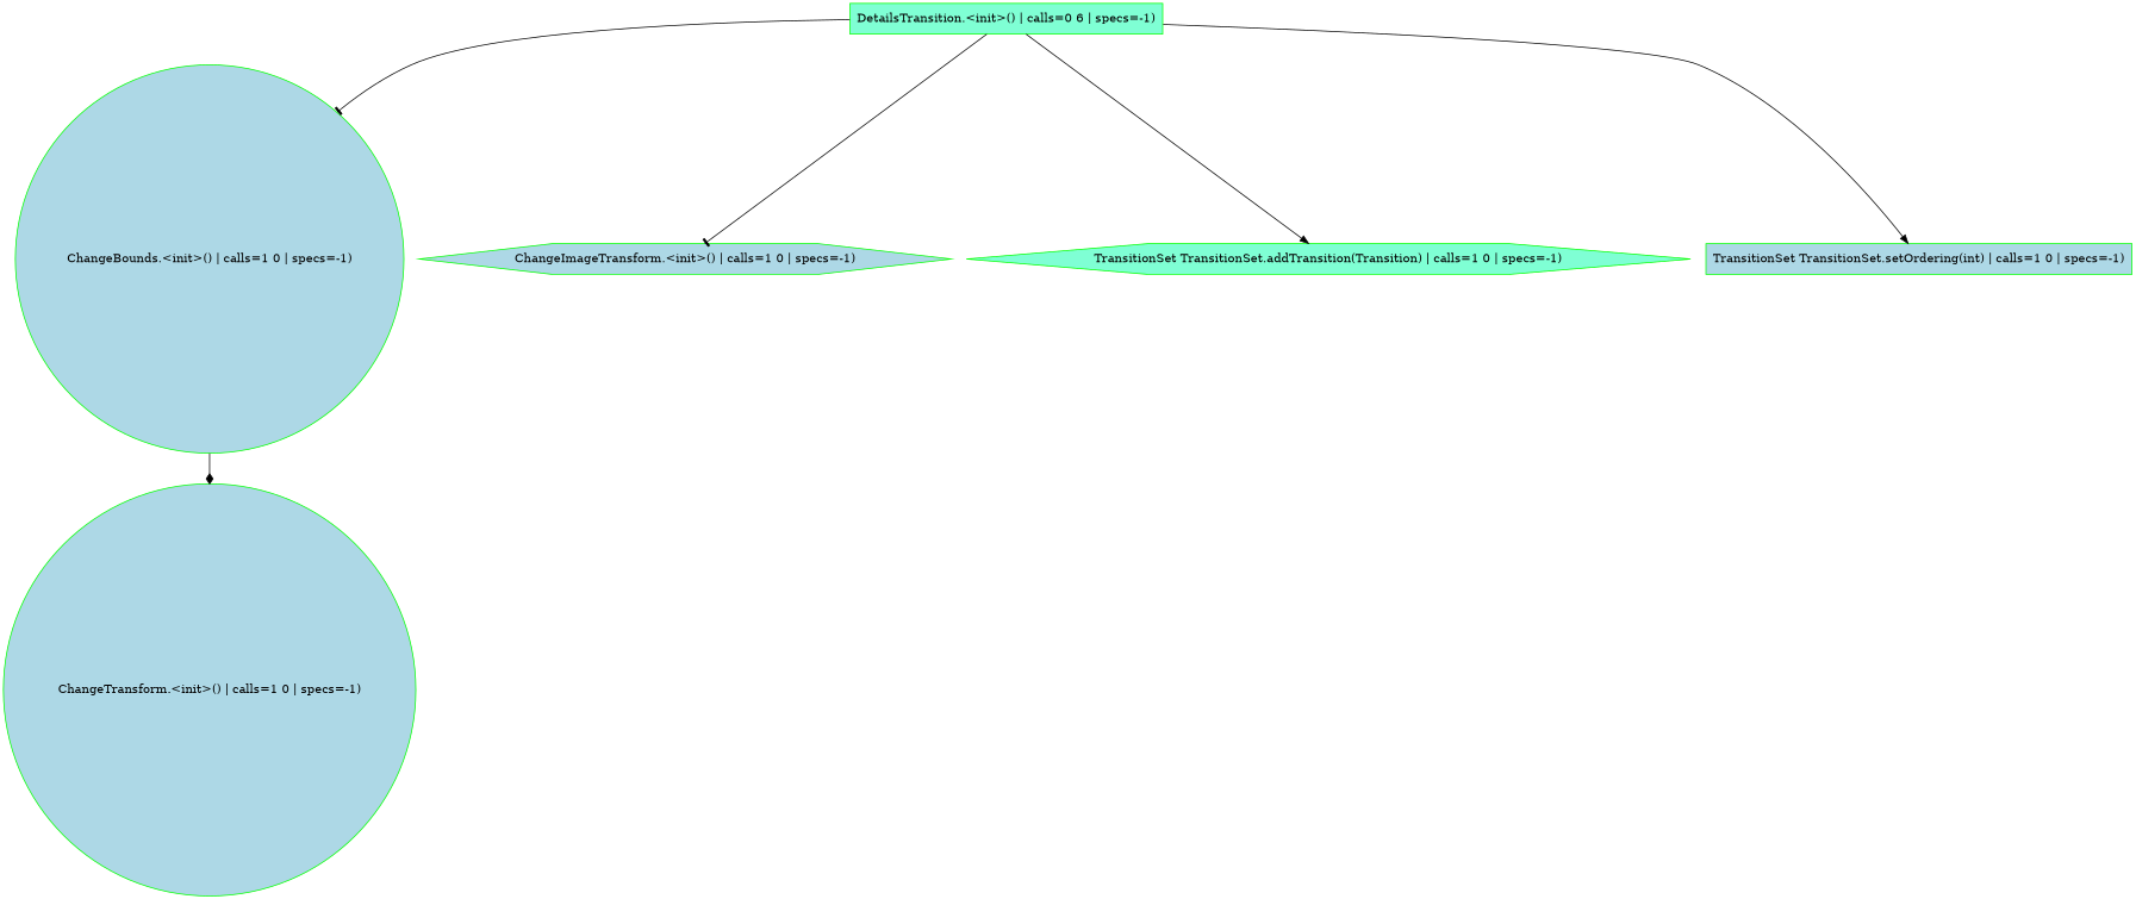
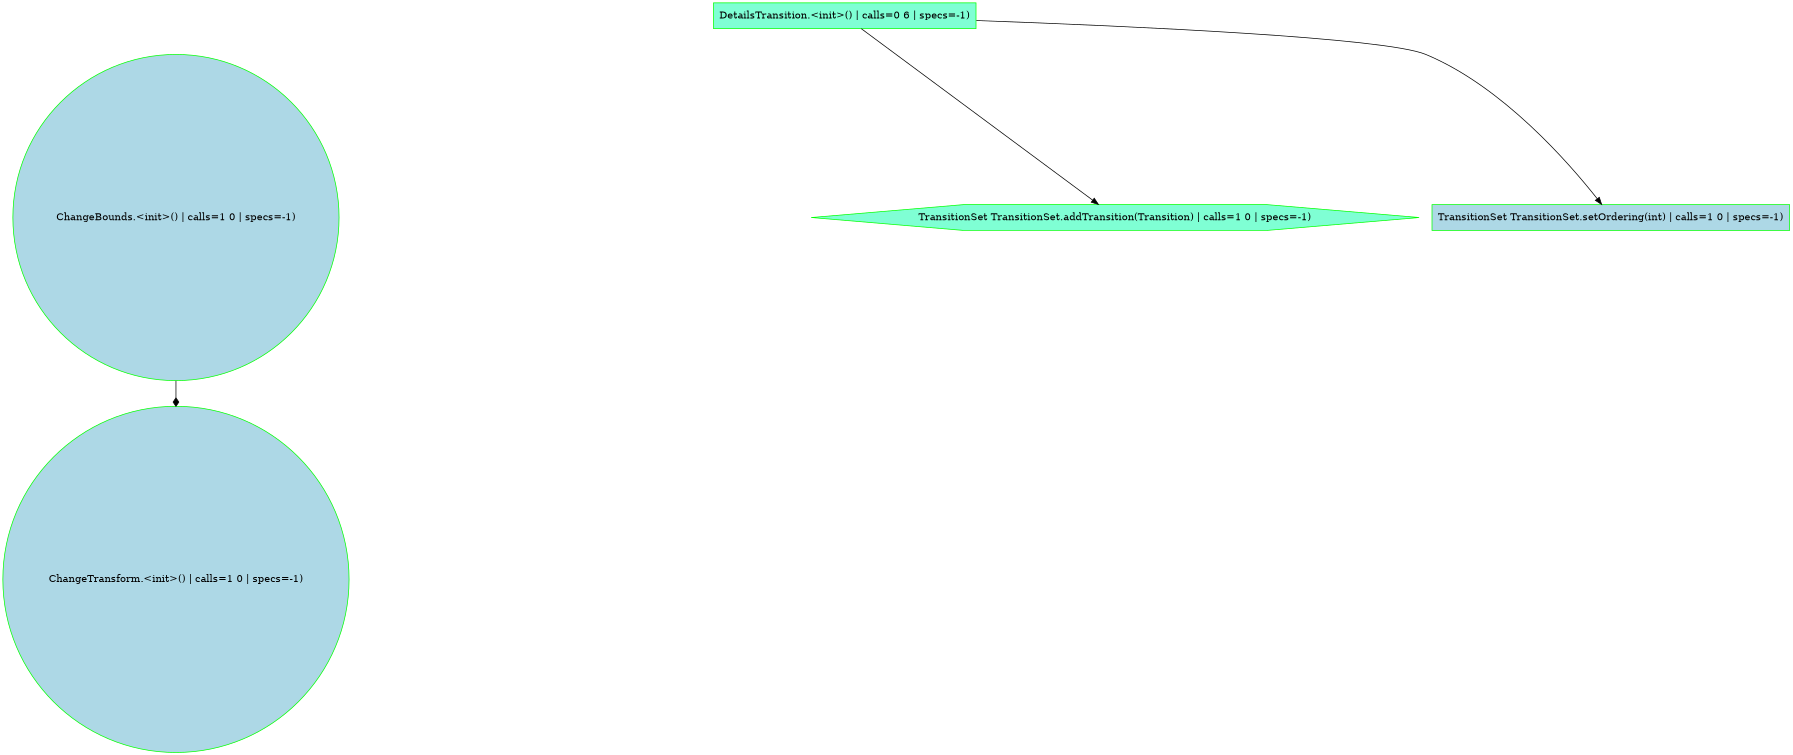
  digraph {
    node [color=green fillcolor=lightblue shape=circle style=filled]
    edge [arrowhead=tee]
    n1 [label="ChangeBounds.<init>() | calls=1 0 | specs=-1)"]
    n2 [label="ChangeTransform.<init>() | calls=1 0 | specs=-1)"]
-   n3 [label="ChangeImageTransform.<init>() | calls=1 0 | specs=-1)" shape=hexagon]
    n4 [fillcolor=aquamarine label="DetailsTransition.<init>() | calls=0 6 | specs=-1)" shape=box]
    n5 [fillcolor=aquamarine label="TransitionSet TransitionSet.addTransition(Transition) | calls=1 0 | specs=-1)" shape=hexagon]
    n6 [label="TransitionSet TransitionSet.setOrdering(int) | calls=1 0 | specs=-1)" shape=box]
    n1 -> n2 [arrowhead=diamond]
-   n4 -> n1
-   n4 -> n3
    n4 -> n5 [arrowhead=normal]
    n4 -> n6 [arrowhead=normal]
  }
